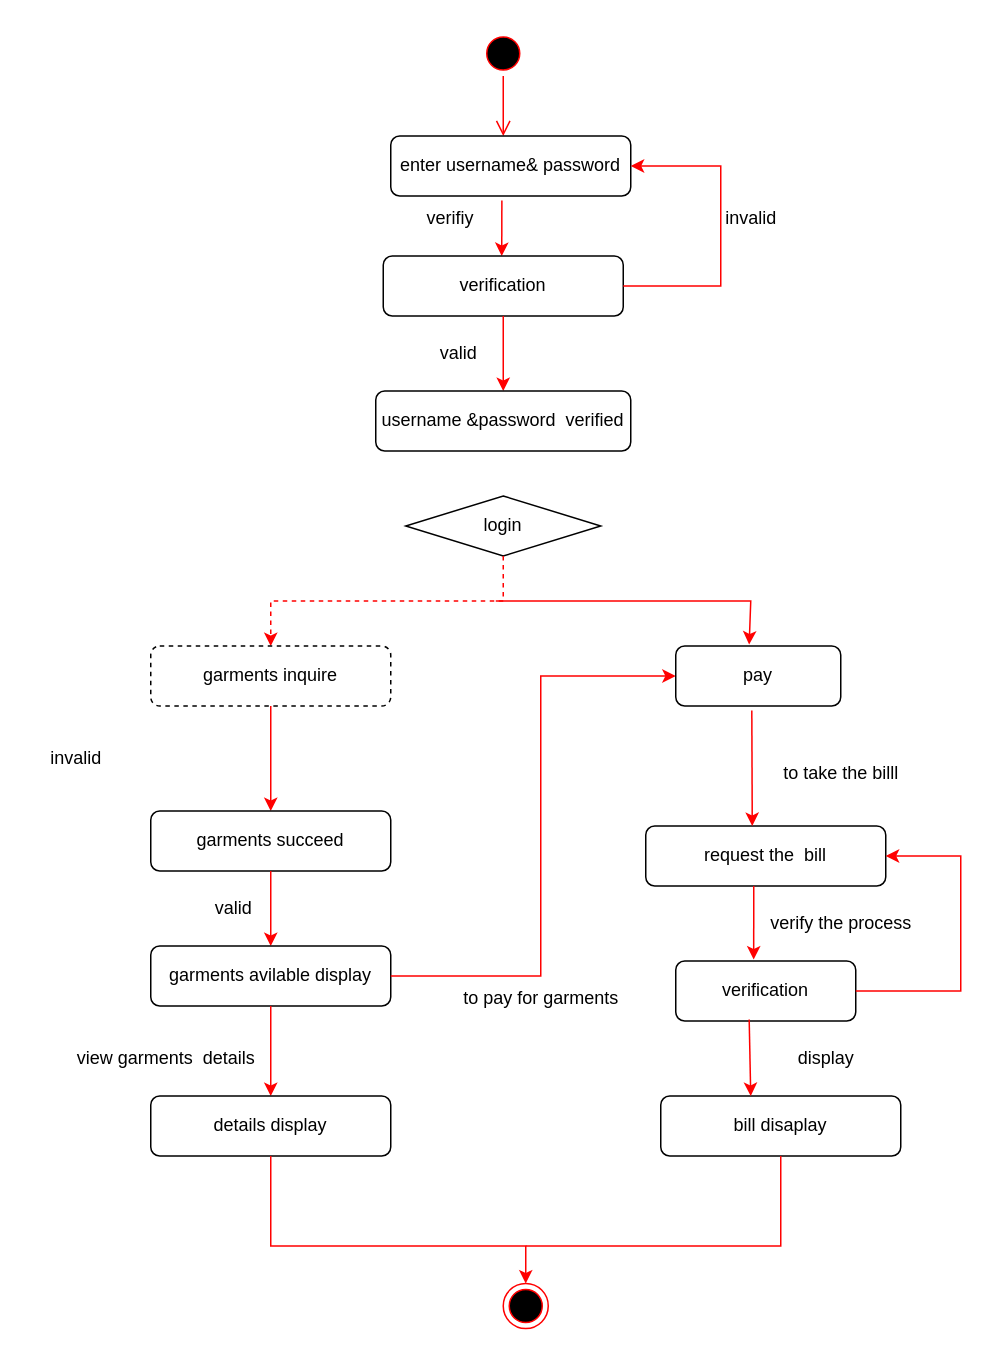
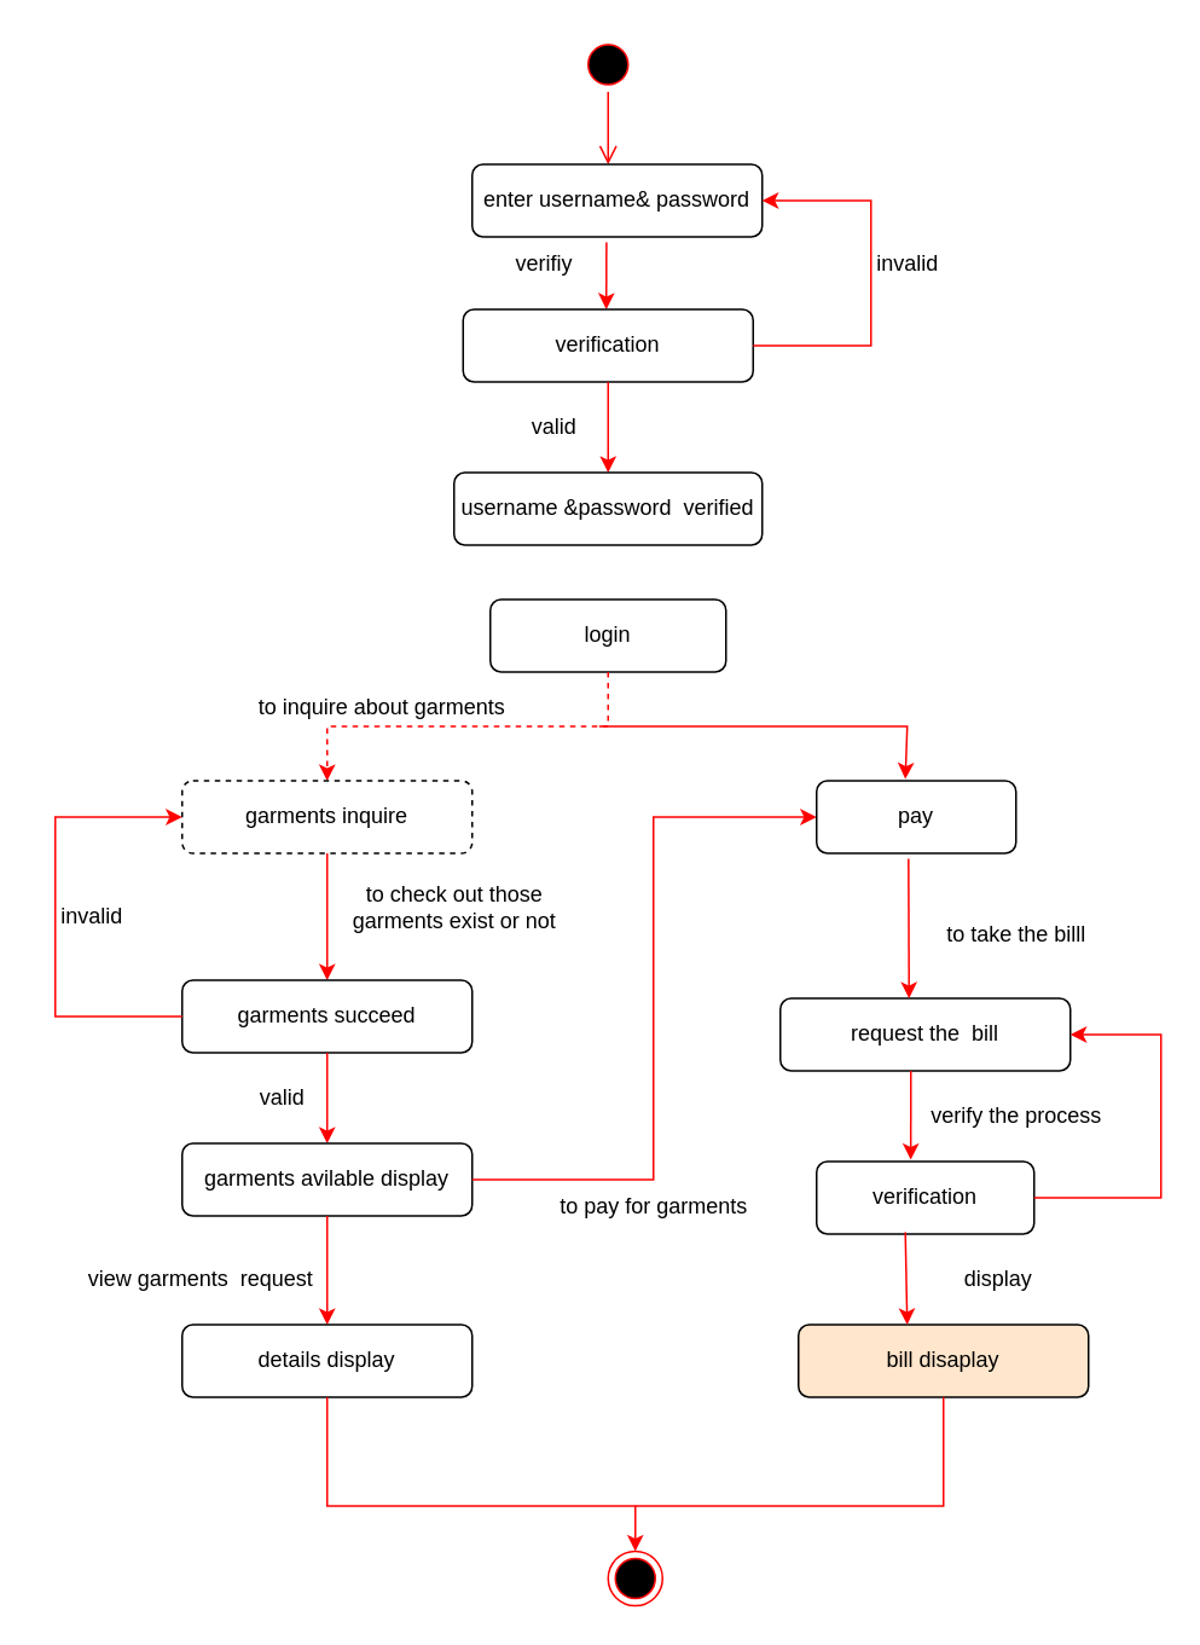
  <mxCell id="0" />
  <mxCell id="1" parent="0" />
  <mxCell id="2" value="" style="ellipse;html=1;shape=startState;fillColor=#000000;strokeColor=#ff0000;" vertex="1" parent="1"><mxGeometry x="320" y="20" width="30" height="30" as="geometry" /></mxCell>
  <mxCell id="3" value="" style="edgeStyle=orthogonalEdgeStyle;html=1;verticalAlign=bottom;endArrow=open;endSize=8;strokeColor=#ff0000;rounded=0;" edge="1" source="2" parent="1"><mxGeometry relative="1" as="geometry"><mxPoint x="335" y="90" as="targetPoint" /></mxGeometry></mxCell>
  <mxCell id="4" value="enter username&amp;amp; password" style="rounded=1;whiteSpace=wrap;html=1;" vertex="1" parent="1"><mxGeometry x="260" y="90" width="160" height="40" as="geometry" /></mxCell>
  <mxCell id="5" value="" style="endArrow=classic;html=1;rounded=0;exitX=0.463;exitY=1.075;exitDx=0;exitDy=0;exitPerimeter=0;fillColor=#f8cecc;strokeColor=#FF0000;" edge="1" parent="1" source="4"><mxGeometry x="0.149" width="50" height="50" relative="1" as="geometry"><mxPoint x="340" y="240" as="sourcePoint" /><mxPoint x="334" y="170" as="targetPoint" /><mxPoint as="offset" /></mxGeometry></mxCell>
  <mxCell id="6" value="verifiy" style="text;html=1;strokeColor=none;fillColor=none;align=center;verticalAlign=middle;whiteSpace=wrap;rounded=0;" vertex="1" parent="1"><mxGeometry x="270" y="130" width="60" height="30" as="geometry" /></mxCell>
  <mxCell id="7" value="verification" style="rounded=1;whiteSpace=wrap;html=1;" vertex="1" parent="1"><mxGeometry x="255" y="170" width="160" height="40" as="geometry" /></mxCell>
  <mxCell id="8" value="" style="endArrow=classic;html=1;rounded=0;strokeColor=#FF0000;entryX=1;entryY=0.5;entryDx=0;entryDy=0;exitX=1;exitY=0.5;exitDx=0;exitDy=0;" edge="1" parent="1" source="7" target="4"><mxGeometry width="50" height="50" relative="1" as="geometry"><mxPoint x="480" y="290" as="sourcePoint" /><mxPoint x="390" y="200" as="targetPoint" /><Array as="points"><mxPoint x="480" y="190" /><mxPoint x="480" y="110" /></Array></mxGeometry></mxCell>
  <mxCell id="9" value="invalid" style="text;html=1;align=center;verticalAlign=middle;resizable=0;points=[];autosize=1;strokeColor=none;fillColor=none;" vertex="1" parent="1"><mxGeometry x="470" y="130" width="60" height="30" as="geometry" /></mxCell>
  <mxCell id="10" value="" style="endArrow=classic;html=1;rounded=0;strokeColor=#FF0000;exitX=0.5;exitY=1;exitDx=0;exitDy=0;entryX=0.5;entryY=0;entryDx=0;entryDy=0;" edge="1" parent="1" source="7" target="12"><mxGeometry width="50" height="50" relative="1" as="geometry"><mxPoint x="340" y="250" as="sourcePoint" /><mxPoint x="335" y="250" as="targetPoint" /></mxGeometry></mxCell>
  <mxCell id="11" value="valid" style="text;html=1;align=center;verticalAlign=middle;resizable=0;points=[];autosize=1;strokeColor=none;fillColor=none;" vertex="1" parent="1"><mxGeometry x="280" y="220" width="50" height="30" as="geometry" /></mxCell>
  <mxCell id="12" value="username &amp;amp;password&amp;nbsp; verified" style="rounded=1;whiteSpace=wrap;html=1;" vertex="1" parent="1"><mxGeometry x="250" y="260" width="170" height="40" as="geometry" /></mxCell>
- <mxCell id="13" value="login" style="rhombus;whiteSpace=wrap;html=1;" vertex="1" parent="1"><mxGeometry x="270" y="330" width="130" height="40" as="geometry" /></mxCell>
+ <mxCell id="13" value="login" style="rounded=1;whiteSpace=wrap;html=1;" vertex="1" parent="1"><mxGeometry x="270" y="330" width="130" height="40" as="geometry" /></mxCell>
  <mxCell id="14" value="" style="endArrow=classic;html=1;rounded=0;strokeColor=#FF0000;exitX=0.5;exitY=1;exitDx=0;exitDy=0;dashed=1;" edge="1" parent="1" source="13" target="15"><mxGeometry width="50" height="50" relative="1" as="geometry"><mxPoint x="340" y="470" as="sourcePoint" /><mxPoint x="180" y="430" as="targetPoint" /><Array as="points"><mxPoint x="335" y="400" /><mxPoint x="180" y="400" /></Array></mxGeometry></mxCell>
  <mxCell id="15" value="garments inquire" style="rounded=1;whiteSpace=wrap;html=1;dashed=1;" vertex="1" parent="1"><mxGeometry x="100" y="430" width="160" height="40" as="geometry" /></mxCell>
+ <mxCell id="16" value="to inquire about garments" style="text;html=1;align=center;verticalAlign=middle;resizable=0;points=[];autosize=1;strokeColor=none;fillColor=none;" vertex="1" parent="1"><mxGeometry x="130" y="375" width="160" height="30" as="geometry" /></mxCell>
  <mxCell id="17" value="" style="endArrow=classic;html=1;rounded=0;strokeColor=#FF0000;exitX=0.5;exitY=1;exitDx=0;exitDy=0;" edge="1" parent="1" source="15"><mxGeometry width="50" height="50" relative="1" as="geometry"><mxPoint x="340" y="510" as="sourcePoint" /><mxPoint x="180" y="540" as="targetPoint" /></mxGeometry></mxCell>
+ <mxCell id="18" value="to check out those &lt;br&gt;garments&amp;nbsp;exist or not" style="text;html=1;align=center;verticalAlign=middle;resizable=0;points=[];autosize=1;strokeColor=none;fillColor=none;" vertex="1" parent="1"><mxGeometry x="180" y="480" width="140" height="40" as="geometry" /></mxCell>
  <mxCell id="19" value="garments succeed" style="rounded=1;whiteSpace=wrap;html=1;" vertex="1" parent="1"><mxGeometry x="100" y="540" width="160" height="40" as="geometry" /></mxCell>
+ <mxCell id="20" value="" style="endArrow=classic;html=1;rounded=0;strokeColor=#FF0000;exitX=0;exitY=0.5;exitDx=0;exitDy=0;entryX=0;entryY=0.5;entryDx=0;entryDy=0;" edge="1" parent="1" source="19" target="15"><mxGeometry width="50" height="50" relative="1" as="geometry"><mxPoint x="340" y="510" as="sourcePoint" /><mxPoint x="0" y="410" as="targetPoint" /><Array as="points"><mxPoint x="30" y="560" /><mxPoint x="30" y="510" /><mxPoint x="30" y="450" /></Array></mxGeometry></mxCell>
  <mxCell id="21" value="" style="endArrow=classic;html=1;rounded=0;strokeColor=#FF0000;exitX=0.5;exitY=1;exitDx=0;exitDy=0;" edge="1" parent="1" source="19"><mxGeometry width="50" height="50" relative="1" as="geometry"><mxPoint x="340" y="510" as="sourcePoint" /><mxPoint x="180" y="630" as="targetPoint" /></mxGeometry></mxCell>
  <mxCell id="22" value="invalid" style="text;html=1;align=center;verticalAlign=middle;resizable=0;points=[];autosize=1;strokeColor=none;fillColor=none;" vertex="1" parent="1"><mxGeometry x="20" y="490" width="60" height="30" as="geometry" /></mxCell>
  <mxCell id="23" value="valid" style="text;html=1;align=center;verticalAlign=middle;resizable=0;points=[];autosize=1;strokeColor=none;fillColor=none;" vertex="1" parent="1"><mxGeometry x="130" y="590" width="50" height="30" as="geometry" /></mxCell>
  <mxCell id="24" value="garments avilable display" style="rounded=1;whiteSpace=wrap;html=1;" vertex="1" parent="1"><mxGeometry x="100" y="630" width="160" height="40" as="geometry" /></mxCell>
  <mxCell id="25" value="request the&amp;nbsp; bill" style="rounded=1;whiteSpace=wrap;html=1;" vertex="1" parent="1"><mxGeometry x="430" y="550" width="160" height="40" as="geometry" /></mxCell>
  <mxCell id="26" value="" style="endArrow=classic;html=1;rounded=0;strokeColor=#FF0000;exitX=1;exitY=0.5;exitDx=0;exitDy=0;entryX=0;entryY=0.5;entryDx=0;entryDy=0;" edge="1" parent="1" source="24" target="41"><mxGeometry width="50" height="50" relative="1" as="geometry"><mxPoint x="340" y="560" as="sourcePoint" /><mxPoint x="420" y="450" as="targetPoint" /><Array as="points"><mxPoint x="360" y="650" /><mxPoint x="360" y="450" /></Array></mxGeometry></mxCell>
  <mxCell id="27" value="to pay for garments" style="text;html=1;align=center;verticalAlign=middle;resizable=0;points=[];autosize=1;strokeColor=none;fillColor=none;" vertex="1" parent="1"><mxGeometry x="295" y="650" width="130" height="30" as="geometry" /></mxCell>
  <mxCell id="28" value="" style="endArrow=classic;html=1;rounded=0;strokeColor=#FF0000;exitX=0.5;exitY=1;exitDx=0;exitDy=0;" edge="1" parent="1" source="24"><mxGeometry width="50" height="50" relative="1" as="geometry"><mxPoint x="340" y="750" as="sourcePoint" /><mxPoint x="180" y="730" as="targetPoint" /></mxGeometry></mxCell>
- <mxCell id="29" value="view garments&amp;nbsp; details" style="text;html=1;align=center;verticalAlign=middle;resizable=0;points=[];autosize=1;strokeColor=none;fillColor=none;" vertex="1" parent="1"><mxGeometry x="40" y="690" width="140" height="30" as="geometry" /></mxCell>
+ <mxCell id="29" value="view garments&amp;nbsp; request" style="text;html=1;align=center;verticalAlign=middle;resizable=0;points=[];autosize=1;strokeColor=none;fillColor=none;" vertex="1" parent="1"><mxGeometry x="40" y="690" width="140" height="30" as="geometry" /></mxCell>
  <mxCell id="30" value="details display" style="rounded=1;whiteSpace=wrap;html=1;" vertex="1" parent="1"><mxGeometry x="100" y="730" width="160" height="40" as="geometry" /></mxCell>
  <mxCell id="31" value="" style="endArrow=classic;html=1;rounded=0;strokeColor=#FF0000;exitX=0.5;exitY=1;exitDx=0;exitDy=0;" edge="1" parent="1" source="30" target="32"><mxGeometry width="50" height="50" relative="1" as="geometry"><mxPoint x="340" y="750" as="sourcePoint" /><mxPoint x="350" y="870" as="targetPoint" /><Array as="points"><mxPoint x="180" y="830" /><mxPoint x="350" y="830" /></Array></mxGeometry></mxCell>
  <mxCell id="32" value="" style="ellipse;html=1;shape=endState;fillColor=#000000;strokeColor=#ff0000;" vertex="1" parent="1"><mxGeometry x="335" y="855" width="30" height="30" as="geometry" /></mxCell>
  <mxCell id="33" value="verification" style="rounded=1;whiteSpace=wrap;html=1;" vertex="1" parent="1"><mxGeometry x="450" y="640" width="120" height="40" as="geometry" /></mxCell>
- <mxCell id="34" value="bill disaplay" style="rounded=1;whiteSpace=wrap;html=1;" vertex="1" parent="1"><mxGeometry x="440" y="730" width="160" height="40" as="geometry" /></mxCell>
+ <mxCell id="34" value="bill disaplay" style="rounded=1;whiteSpace=wrap;html=1;fillColor=#ffe6cc;" vertex="1" parent="1"><mxGeometry x="440" y="730" width="160" height="40" as="geometry" /></mxCell>
  <mxCell id="35" value="" style="endArrow=none;html=1;rounded=0;strokeColor=#FF0000;entryX=0.5;entryY=1;entryDx=0;entryDy=0;" edge="1" parent="1" target="34"><mxGeometry width="50" height="50" relative="1" as="geometry"><mxPoint x="350" y="830" as="sourcePoint" /><mxPoint x="520" y="830" as="targetPoint" /><Array as="points"><mxPoint x="520" y="830" /></Array></mxGeometry></mxCell>
  <mxCell id="36" value="verify the process" style="text;html=1;align=center;verticalAlign=middle;resizable=0;points=[];autosize=1;strokeColor=none;fillColor=none;" vertex="1" parent="1"><mxGeometry x="500" y="600" width="120" height="30" as="geometry" /></mxCell>
  <mxCell id="37" value="" style="endArrow=classic;html=1;rounded=0;strokeColor=#FF0000;entryX=1;entryY=0.5;entryDx=0;entryDy=0;exitX=1;exitY=0.5;exitDx=0;exitDy=0;" edge="1" parent="1" source="33" target="25"><mxGeometry width="50" height="50" relative="1" as="geometry"><mxPoint x="340" y="630" as="sourcePoint" /><mxPoint x="390" y="580" as="targetPoint" /><Array as="points"><mxPoint x="640" y="660" /><mxPoint x="640" y="570" /></Array></mxGeometry></mxCell>
  <mxCell id="38" value="" style="endArrow=classic;html=1;rounded=0;strokeColor=#FF0000;exitX=0.408;exitY=0.975;exitDx=0;exitDy=0;exitPerimeter=0;" edge="1" parent="1" source="33"><mxGeometry width="50" height="50" relative="1" as="geometry"><mxPoint x="340" y="630" as="sourcePoint" /><mxPoint x="500" y="730" as="targetPoint" /></mxGeometry></mxCell>
  <mxCell id="39" value="display" style="text;html=1;align=center;verticalAlign=middle;resizable=0;points=[];autosize=1;strokeColor=none;fillColor=none;" vertex="1" parent="1"><mxGeometry x="515" y="690" width="70" height="30" as="geometry" /></mxCell>
  <mxCell id="40" value="" style="endArrow=classic;html=1;rounded=0;strokeColor=#FF0000;entryX=0.433;entryY=-0.025;entryDx=0;entryDy=0;entryPerimeter=0;" edge="1" parent="1" target="33"><mxGeometry width="50" height="50" relative="1" as="geometry"><mxPoint x="502" y="590" as="sourcePoint" /><mxPoint x="390" y="490" as="targetPoint" /></mxGeometry></mxCell>
  <mxCell id="41" value="pay" style="rounded=1;whiteSpace=wrap;html=1;" vertex="1" parent="1"><mxGeometry x="450" y="430" width="110" height="40" as="geometry" /></mxCell>
  <mxCell id="42" value="" style="endArrow=classic;html=1;rounded=0;strokeColor=#FF0000;exitX=0.461;exitY=1.075;exitDx=0;exitDy=0;exitPerimeter=0;" edge="1" parent="1" source="41"><mxGeometry width="50" height="50" relative="1" as="geometry"><mxPoint x="340" y="540" as="sourcePoint" /><mxPoint x="501" y="550" as="targetPoint" /></mxGeometry></mxCell>
  <mxCell id="43" value="to take the billl" style="text;html=1;align=center;verticalAlign=middle;resizable=0;points=[];autosize=1;strokeColor=none;fillColor=none;" vertex="1" parent="1"><mxGeometry x="510" y="500" width="100" height="30" as="geometry" /></mxCell>
  <mxCell id="44" value="" style="endArrow=classic;html=1;rounded=0;strokeColor=#FF0000;entryX=0.445;entryY=-0.025;entryDx=0;entryDy=0;entryPerimeter=0;" edge="1" parent="1" target="41"><mxGeometry width="50" height="50" relative="1" as="geometry"><mxPoint x="330" y="400" as="sourcePoint" /><mxPoint x="540" y="400" as="targetPoint" /><Array as="points"><mxPoint x="500" y="400" /></Array></mxGeometry></mxCell>
